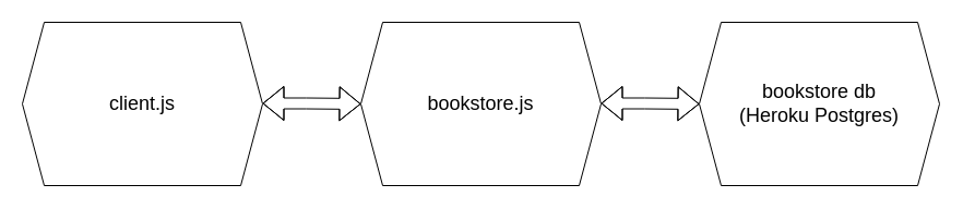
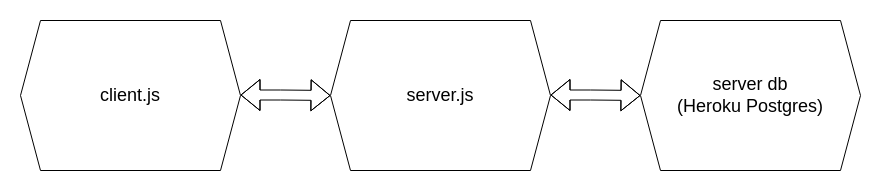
  <mxCell id="0" />
  <mxCell id="1" parent="0" />
  <mxCell id="2" value="&lt;font style=&quot;font-size: 18px&quot;&gt;client.js&lt;/font&gt;" style="shape=hexagon;perimeter=hexagonPerimeter2;whiteSpace=wrap;html=1;fixedSize=1;" vertex="1" parent="1"><mxGeometry x="20" y="20" width="220" height="150" as="geometry" /></mxCell>
  <mxCell id="3" value="" style="shape=flexArrow;endArrow=classic;startArrow=classic;html=1;rounded=0;" edge="1" parent="1"><mxGeometry width="100" height="100" relative="1" as="geometry"><mxPoint x="240" y="94.5" as="sourcePoint" /><mxPoint x="330" y="95" as="targetPoint" /><Array as="points"><mxPoint x="280" y="94.5" /></Array></mxGeometry></mxCell>
- <mxCell id="4" value="&lt;span style=&quot;font-size: 18px&quot;&gt;bookstore.js&lt;/span&gt;" style="shape=hexagon;perimeter=hexagonPerimeter2;whiteSpace=wrap;html=1;fixedSize=1;" vertex="1" parent="1"><mxGeometry x="330" y="20" width="220" height="150" as="geometry" /></mxCell>
- <mxCell id="5" value="&lt;font style=&quot;font-size: 18px&quot;&gt;bookstore db &lt;br&gt;(Heroku Postgres)&lt;/font&gt;" style="shape=hexagon;perimeter=hexagonPerimeter2;whiteSpace=wrap;html=1;fixedSize=1;" vertex="1" parent="1"><mxGeometry x="640" y="20" width="220" height="150" as="geometry" /></mxCell>
+ <mxCell id="4" value="&lt;span style=&quot;font-size: 18px&quot;&gt;server.js&lt;/span&gt;" style="shape=hexagon;perimeter=hexagonPerimeter2;whiteSpace=wrap;html=1;fixedSize=1;" vertex="1" parent="1"><mxGeometry x="330" y="20" width="220" height="150" as="geometry" /></mxCell>
+ <mxCell id="5" value="&lt;font style=&quot;font-size: 18px&quot;&gt;server db &lt;br&gt;(Heroku Postgres)&lt;/font&gt;" style="shape=hexagon;perimeter=hexagonPerimeter2;whiteSpace=wrap;html=1;fixedSize=1;" vertex="1" parent="1"><mxGeometry x="640" y="20" width="220" height="150" as="geometry" /></mxCell>
  <mxCell id="6" value="" style="shape=flexArrow;endArrow=classic;startArrow=classic;html=1;rounded=0;" edge="1" parent="1"><mxGeometry width="100" height="100" relative="1" as="geometry"><mxPoint x="550" y="94.5" as="sourcePoint" /><mxPoint x="640" y="95" as="targetPoint" /><Array as="points"><mxPoint x="590" y="94.5" /></Array></mxGeometry></mxCell>
